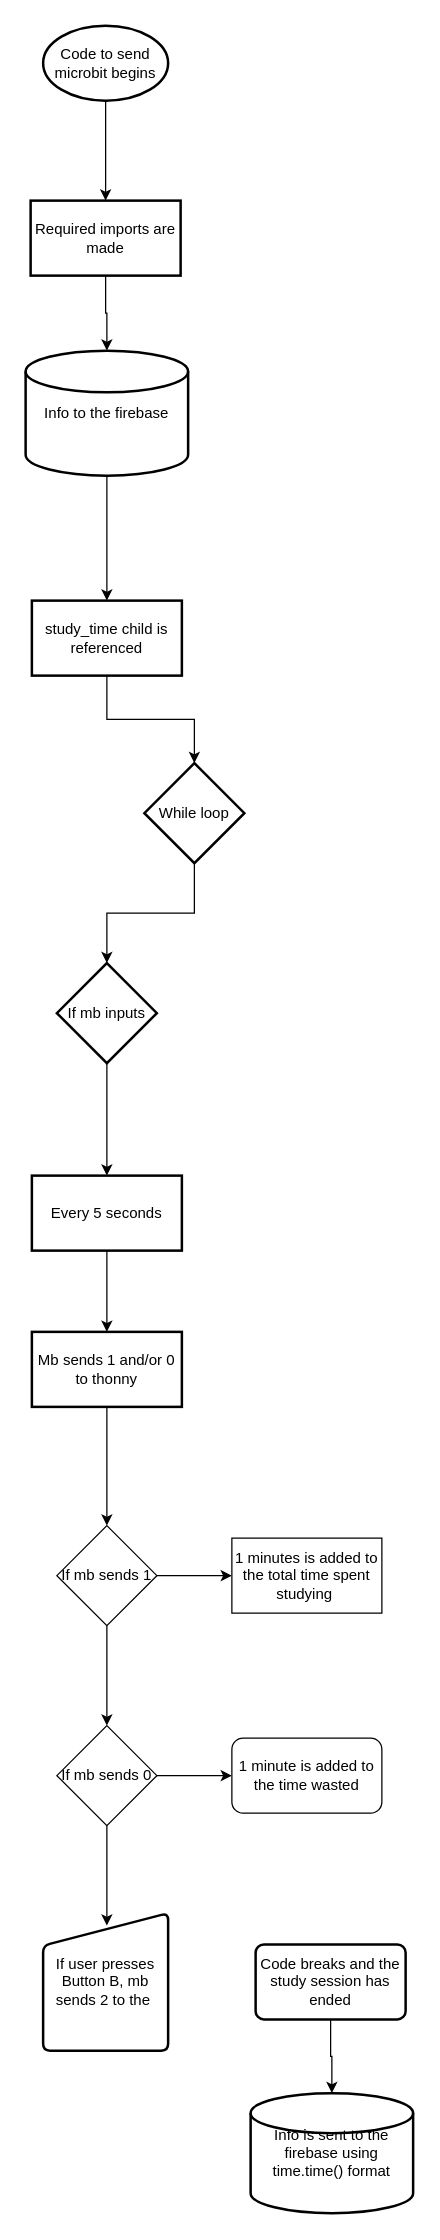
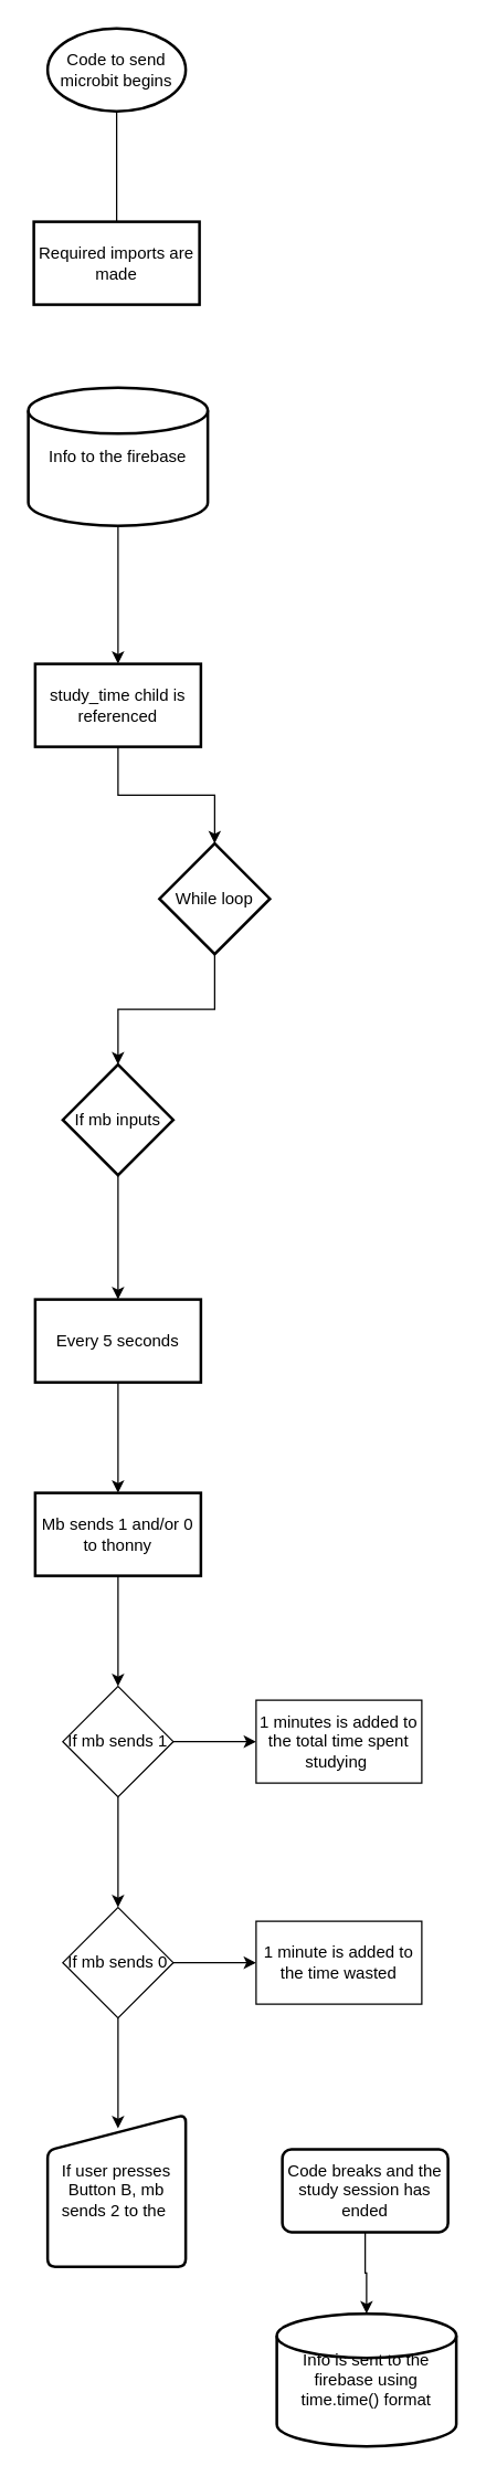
  <mxCell id="0" />
  <mxCell id="1" parent="0" />
- <mxCell id="2" value="" style="edgeStyle=orthogonalEdgeStyle;rounded=0;orthogonalLoop=1;jettySize=auto;html=1;" edge="1" parent="1" source="3" target="4"><mxGeometry relative="1" as="geometry" /></mxCell>
+ <mxCell id="2" value="" style="edgeStyle=orthogonalEdgeStyle;rounded=0;orthogonalLoop=1;jettySize=auto;html=1;endArrow=none;" edge="1" parent="1" source="3" target="4"><mxGeometry relative="1" as="geometry" /></mxCell>
  <mxCell id="3" value="Code to send microbit begins" style="strokeWidth=2;html=1;shape=mxgraph.flowchart.start_1;whiteSpace=wrap;" vertex="1" parent="1"><mxGeometry x="34" y="20" width="100" height="60" as="geometry" /></mxCell>
  <mxCell id="4" value="Required imports are made" style="whiteSpace=wrap;html=1;strokeWidth=2;" vertex="1" parent="1"><mxGeometry x="24" y="160" width="120" height="60" as="geometry" /></mxCell>
  <mxCell id="5" value="" style="edgeStyle=orthogonalEdgeStyle;rounded=0;orthogonalLoop=1;jettySize=auto;html=1;" edge="1" parent="1" source="6" target="9"><mxGeometry relative="1" as="geometry" /></mxCell>
  <mxCell id="6" value="Info to the firebase" style="strokeWidth=2;html=1;shape=mxgraph.flowchart.database;whiteSpace=wrap;" vertex="1" parent="1"><mxGeometry x="20" y="280" width="130" height="100" as="geometry" /></mxCell>
- <mxCell id="7" style="edgeStyle=orthogonalEdgeStyle;rounded=0;orthogonalLoop=1;jettySize=auto;html=1;entryX=0.5;entryY=0;entryDx=0;entryDy=0;entryPerimeter=0;" edge="1" parent="1" source="4" target="6"><mxGeometry relative="1" as="geometry" /></mxCell>
  <mxCell id="8" value="" style="edgeStyle=orthogonalEdgeStyle;rounded=0;orthogonalLoop=1;jettySize=auto;html=1;" edge="1" parent="1" source="9" target="11"><mxGeometry relative="1" as="geometry" /></mxCell>
  <mxCell id="9" value="study_time child is referenced" style="whiteSpace=wrap;html=1;strokeWidth=2;" vertex="1" parent="1"><mxGeometry x="25" y="480" width="120" height="60" as="geometry" /></mxCell>
  <mxCell id="10" value="" style="edgeStyle=orthogonalEdgeStyle;rounded=0;orthogonalLoop=1;jettySize=auto;html=1;" edge="1" parent="1" source="11" target="13"><mxGeometry relative="1" as="geometry" /></mxCell>
  <mxCell id="11" value="While loop" style="rhombus;whiteSpace=wrap;html=1;strokeWidth=2;" vertex="1" parent="1"><mxGeometry x="115" y="610" width="80" height="80" as="geometry" /></mxCell>
  <mxCell id="12" value="" style="edgeStyle=orthogonalEdgeStyle;rounded=0;orthogonalLoop=1;jettySize=auto;html=1;" edge="1" parent="1" source="13" target="15"><mxGeometry relative="1" as="geometry" /></mxCell>
  <mxCell id="13" value="If mb inputs" style="rhombus;whiteSpace=wrap;html=1;strokeWidth=2;" vertex="1" parent="1"><mxGeometry x="45" y="770" width="80" height="80" as="geometry" /></mxCell>
  <mxCell id="14" value="" style="edgeStyle=orthogonalEdgeStyle;rounded=0;orthogonalLoop=1;jettySize=auto;html=1;" edge="1" parent="1" source="15" target="17"><mxGeometry relative="1" as="geometry" /></mxCell>
  <mxCell id="15" value="Every 5 seconds" style="whiteSpace=wrap;html=1;strokeWidth=2;" vertex="1" parent="1"><mxGeometry x="25" y="940" width="120" height="60" as="geometry" /></mxCell>
  <mxCell id="16" value="" style="edgeStyle=orthogonalEdgeStyle;rounded=0;orthogonalLoop=1;jettySize=auto;html=1;" edge="1" parent="1" source="17"><mxGeometry relative="1" as="geometry"><mxPoint x="85" y="1220" as="targetPoint" /></mxGeometry></mxCell>
- <mxCell id="17" value="Mb sends 1 and/or 0 to thonny" style="whiteSpace=wrap;html=1;strokeWidth=2;" vertex="1" parent="1"><mxGeometry x="25" y="1065" width="120" height="60" as="geometry" /></mxCell>
+ <mxCell id="17" value="Mb sends 1 and/or 0 to thonny" style="whiteSpace=wrap;html=1;strokeWidth=2;" vertex="1" parent="1"><mxGeometry x="25" y="1080" width="120" height="60" as="geometry" /></mxCell>
  <mxCell id="18" value="" style="edgeStyle=orthogonalEdgeStyle;rounded=0;orthogonalLoop=1;jettySize=auto;html=1;" edge="1" parent="1" source="20" target="21"><mxGeometry relative="1" as="geometry" /></mxCell>
  <mxCell id="19" value="" style="edgeStyle=orthogonalEdgeStyle;rounded=0;orthogonalLoop=1;jettySize=auto;html=1;" edge="1" parent="1" source="20" target="24"><mxGeometry relative="1" as="geometry" /></mxCell>
  <mxCell id="20" value="If mb sends 1" style="rhombus;whiteSpace=wrap;html=1;" vertex="1" parent="1"><mxGeometry x="45" y="1220" width="80" height="80" as="geometry" /></mxCell>
  <mxCell id="21" value="1 minutes is added to the total time spent studying&amp;nbsp;" style="whiteSpace=wrap;html=1;" vertex="1" parent="1"><mxGeometry x="185" y="1230" width="120" height="60" as="geometry" /></mxCell>
  <mxCell id="22" value="" style="edgeStyle=orthogonalEdgeStyle;rounded=0;orthogonalLoop=1;jettySize=auto;html=1;" edge="1" parent="1" source="24" target="25"><mxGeometry relative="1" as="geometry" /></mxCell>
  <mxCell id="23" style="edgeStyle=orthogonalEdgeStyle;rounded=0;orthogonalLoop=1;jettySize=auto;html=1;" edge="1" parent="1" source="24"><mxGeometry relative="1" as="geometry"><mxPoint x="85" y="1540" as="targetPoint" /></mxGeometry></mxCell>
  <mxCell id="24" value="If mb sends 0" style="rhombus;whiteSpace=wrap;html=1;" vertex="1" parent="1"><mxGeometry x="45" y="1380" width="80" height="80" as="geometry" /></mxCell>
- <mxCell id="25" value="1 minute is added to the time wasted" style="whiteSpace=wrap;html=1;rounded=1;" vertex="1" parent="1"><mxGeometry x="185" y="1390" width="120" height="60" as="geometry" /></mxCell>
+ <mxCell id="25" value="1 minute is added to the time wasted" style="whiteSpace=wrap;html=1;" vertex="1" parent="1"><mxGeometry x="185" y="1390" width="120" height="60" as="geometry" /></mxCell>
  <mxCell id="26" value="If user presses Button B, mb sends 2 to the&amp;nbsp;" style="html=1;strokeWidth=2;shape=manualInput;whiteSpace=wrap;rounded=1;size=26;arcSize=11;" vertex="1" parent="1"><mxGeometry x="34" y="1530" width="100" height="110" as="geometry" /></mxCell>
  <mxCell id="27" value="Code breaks and the study session has ended" style="whiteSpace=wrap;html=1;strokeWidth=2;rounded=1;arcSize=11;" vertex="1" parent="1"><mxGeometry x="204" y="1555" width="120" height="60" as="geometry" /></mxCell>
  <mxCell id="28" value="Info is sent to the firebase using time.time() format" style="strokeWidth=2;html=1;shape=mxgraph.flowchart.database;whiteSpace=wrap;" vertex="1" parent="1"><mxGeometry x="200" y="1674" width="130" height="96" as="geometry" /></mxCell>
  <mxCell id="29" style="edgeStyle=orthogonalEdgeStyle;rounded=0;orthogonalLoop=1;jettySize=auto;html=1;entryX=0.5;entryY=0;entryDx=0;entryDy=0;entryPerimeter=0;" edge="1" parent="1" source="27" target="28"><mxGeometry relative="1" as="geometry" /></mxCell>
